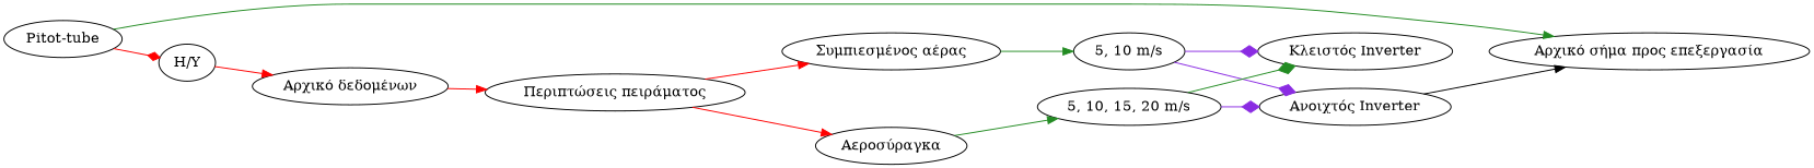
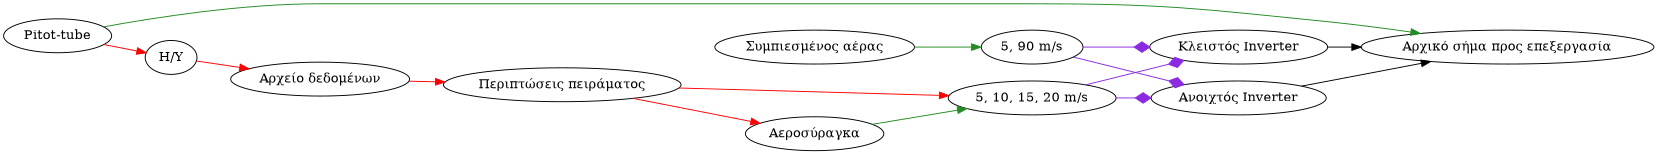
  digraph {
    rankdir=LR
    edge [color=red]
    "Pitot-tube"
    "H/Y"
    "Αρχικό σήμα πρoς επεξεργασία"
-   "Αρχείο δεδομένων" [label="Αρχικό δεδομένων"]
+   "Αρχείο δεδομένων"
    "Περιπτώσεις πειράματος"
    "Συμπιεσμένος αέρας"
    "Αεροσύραγκα"
-   "5, 10 m/s"
+   "5, 10 m/s" [label="5, 90 m/s"]
    "5, 10, 15, 20 m/s"
    "Ανοιχτός Inverter"
    "Κλειστός Inverter"
-   "Pitot-tube" -> "H/Y" [arrowhead=diamond]
+   "Pitot-tube" -> "H/Y"
    "Pitot-tube" -> "Αρχικό σήμα πρoς επεξεργασία" [color=forestgreen]
    "H/Y" -> "Αρχείο δεδομένων"
    "Αρχείο δεδομένων" -> "Περιπτώσεις πειράματος"
-   "Περιπτώσεις πειράματος" -> "Συμπιεσμένος αέρας"
+   "Περιπτώσεις πειράματος" -> "5, 10, 15, 20 m/s"
    "Περιπτώσεις πειράματος" -> "Αεροσύραγκα"
    "Συμπιεσμένος αέρας" -> "5, 10 m/s" [color=forestgreen]
    "Αεροσύραγκα" -> "5, 10, 15, 20 m/s" [color=forestgreen]
    "5, 10 m/s" -> "Ανοιχτός Inverter" [arrowhead=diamond arrowsize=1.4 color=blueviolet]
    "5, 10 m/s" -> "Κλειστός Inverter" [arrowhead=diamond arrowsize=1.4 color=blueviolet]
    "5, 10, 15, 20 m/s" -> "Ανοιχτός Inverter" [arrowhead=diamond arrowsize=1.4 color=blueviolet]
-   "5, 10, 15, 20 m/s" -> "Κλειστός Inverter" [arrowhead=diamond arrowsize=1.4 color=forestgreen]
+   "5, 10, 15, 20 m/s" -> "Κλειστός Inverter" [arrowhead=diamond arrowsize=1.4 color=blueviolet]
    "Ανοιχτός Inverter" -> "Αρχικό σήμα πρoς επεξεργασία" [color=""]
+   "Κλειστός Inverter" -> "Αρχικό σήμα πρoς επεξεργασία" [color=""]
  }
